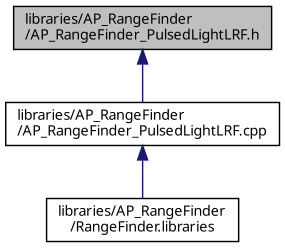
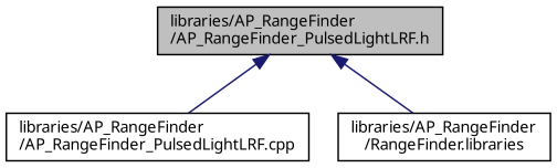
  digraph {
    fontname="Noto Sans"
    node [color=black fillcolor=white fontname="Noto Sans" fontsize=10 shape=record style=filled]
    edge [color=midnightblue dir=back fontname="Noto Sans" fontsize=10 labelfontname=Helvetica labelfontsize=10 style=solid]
    n1 [fillcolor=grey75 fontcolor=black height=0.2 label="libraries/AP_RangeFinder\l/AP_RangeFinder_PulsedLightLRF.h" width=0.4]
    n2 [height=0.2 label="libraries/AP_RangeFinder\l/AP_RangeFinder_PulsedLightLRF.cpp" width=0.4]
    n3 [height=0.2 label="libraries/AP_RangeFinder\l/RangeFinder.libraries" width=0.4]
    n1 -> n2
-   n2 -> n3
+   n1 -> n3
  }
